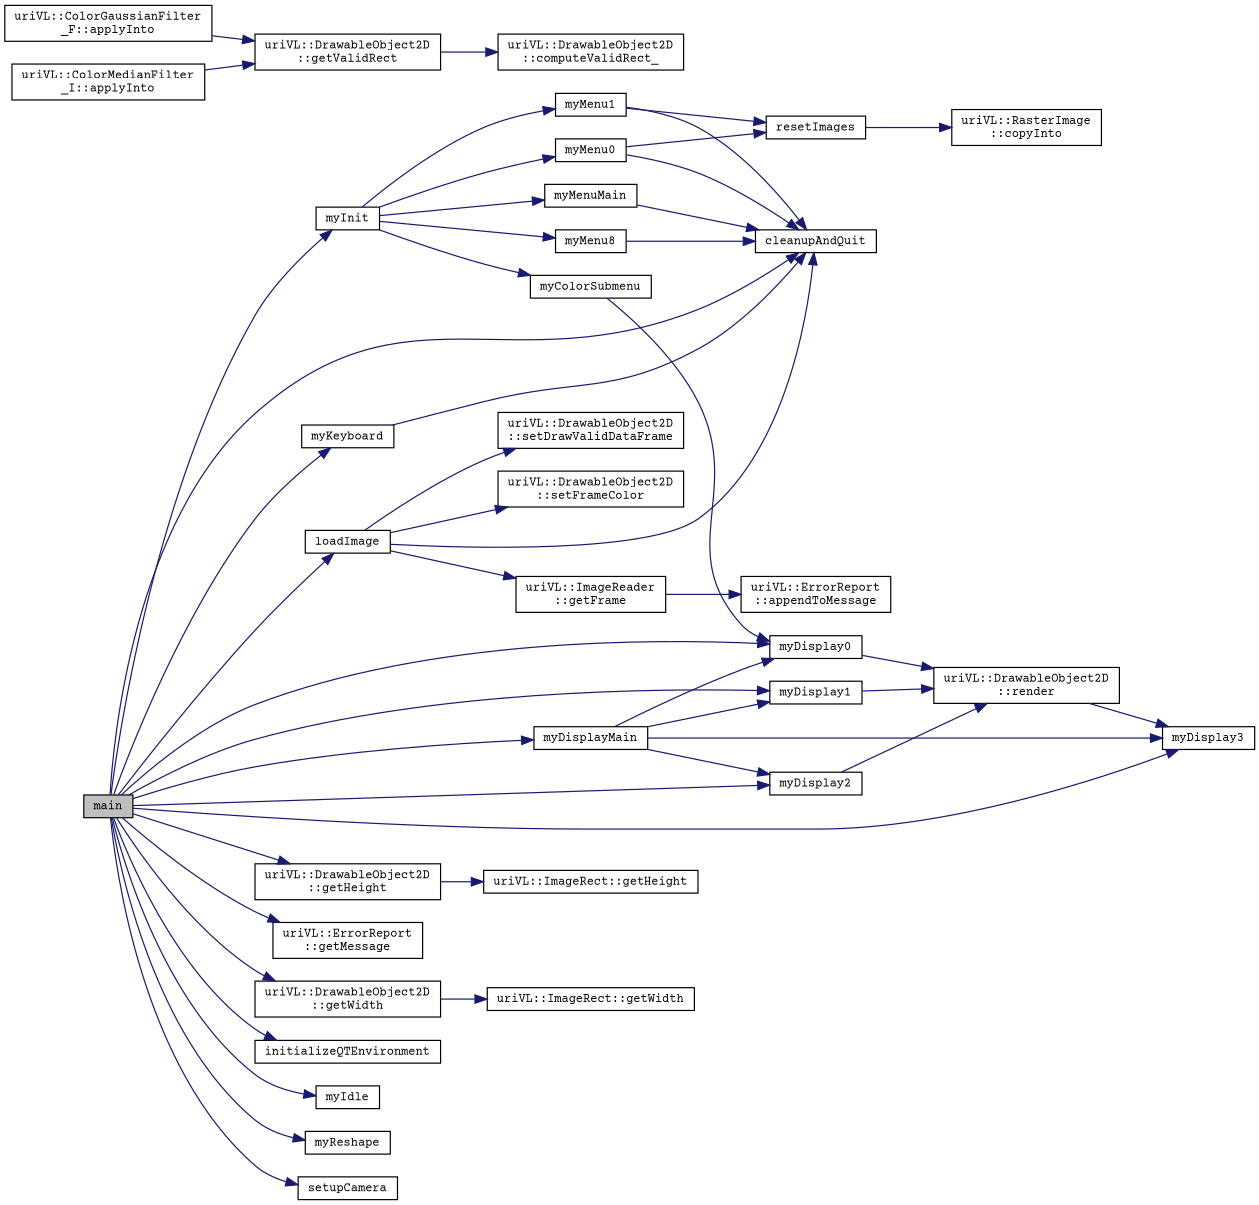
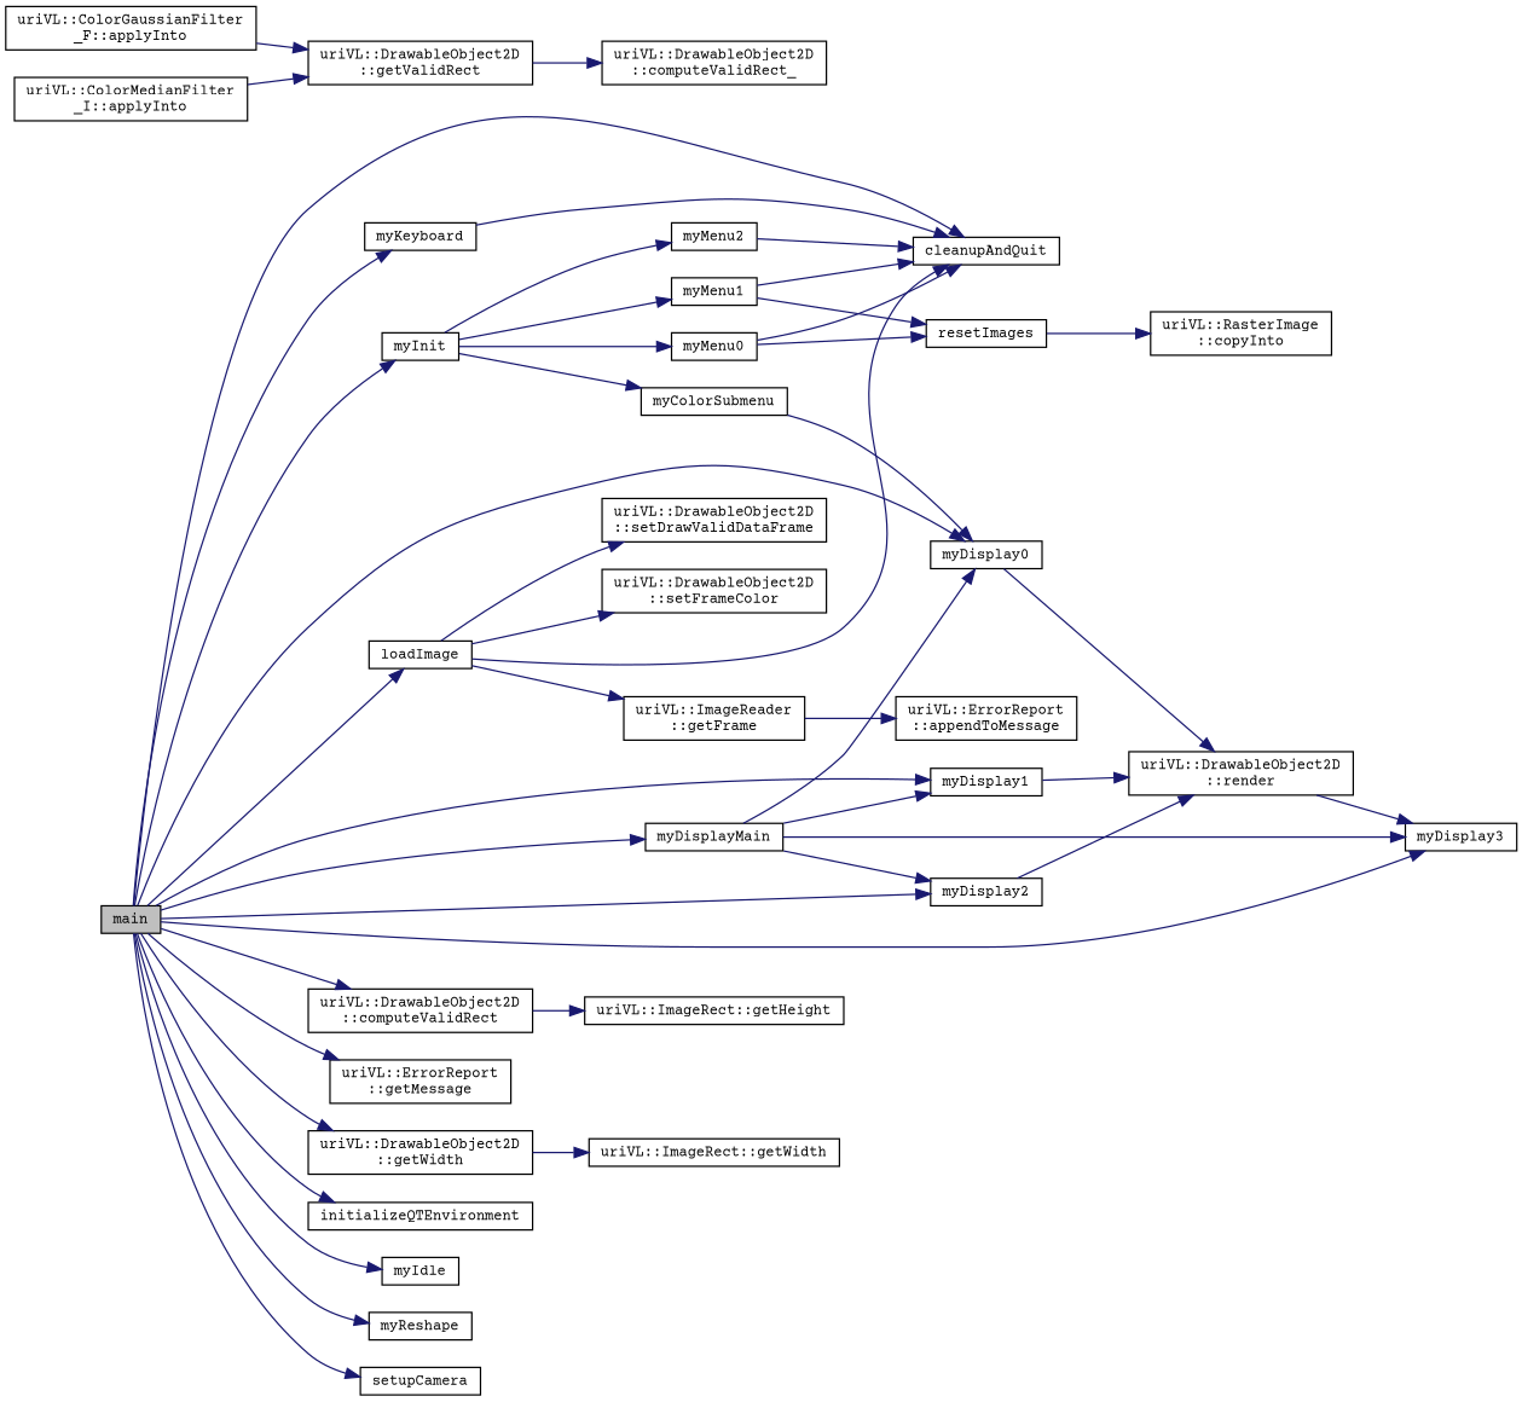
  digraph {
    fontname="Courier Prime"
    rankdir=LR
    node [color=black fillcolor=white fontname="Courier Prime" fontsize=10 shape=record style=filled]
    edge [color=midnightblue fontname="Courier Prime" fontsize=10 labelfontname=Helvetica labelfontsize=10 style=solid]
    n1 [fillcolor=grey75 fontcolor=black height=0.2 label=main width=0.4]
    n2 [height=0.2 label=cleanupAndQuit width=0.4]
-   n3 [height=0.2 label="uriVL::DrawableObject2D\l::getHeight" width=0.4]
+   n3 [height=0.2 label="uriVL::DrawableObject2D\l::computeValidRect" width=0.4]
    n4 [height=0.2 label="uriVL::ErrorReport\l::getMessage" width=0.4]
    n5 [height=0.2 label="uriVL::DrawableObject2D\l::getWidth" width=0.4]
    n6 [height=0.2 label=initializeQTEnvironment width=0.4]
    n7 [height=0.2 label=loadImage width=0.4]
    n8 [height=0.2 label=myDisplay0 width=0.4]
    n9 [height=0.2 label=myDisplay1 width=0.4]
    n10 [height=0.2 label=myDisplay2 width=0.4]
    n11 [height=0.2 label=myDisplay3 width=0.4]
    n12 [height=0.2 label=myDisplayMain width=0.4]
    n13 [height=0.2 label=myIdle width=0.4]
    n14 [height=0.2 label=myInit width=0.4]
    n15 [height=0.2 label=myKeyboard width=0.4]
    n16 [height=0.2 label=myReshape width=0.4]
    n17 [height=0.2 label=setupCamera width=0.4]
    n18 [height=0.2 label="uriVL::ImageRect::getHeight" width=0.4]
    n19 [height=0.2 label="uriVL::ImageRect::getWidth" width=0.4]
    n20 [height=0.2 label="uriVL::ImageReader\l::getFrame" width=0.4]
    n21 [height=0.2 label="uriVL::DrawableObject2D\l::setDrawValidDataFrame" width=0.4]
    n22 [height=0.2 label="uriVL::DrawableObject2D\l::setFrameColor" width=0.4]
    n23 [height=0.2 label="uriVL::DrawableObject2D\l::render" width=0.4]
    n24 [height=0.2 label=myColorSubmenu width=0.4]
-   n25 [height=0.2 label=myMenuMain width=0.4]
    n26 [height=0.2 label=myMenu0 width=0.4]
    n27 [height=0.2 label=myMenu1 width=0.4]
-   n28 [height=0.2 label=myMenu8 width=0.4]
+   n28 [height=0.2 label=myMenu2 width=0.4]
    n29 [height=0.2 label="uriVL::ErrorReport\l::appendToMessage" width=0.4]
    n30 [height=0.2 label=resetImages width=0.4]
    n31 [height=0.2 label="uriVL::RasterImage\l::copyInto" width=0.4]
    n32 [height=0.2 label="uriVL::ColorGaussianFilter\l_F::applyInto" width=0.4]
    n33 [height=0.2 label="uriVL::DrawableObject2D\l::getValidRect" width=0.4]
    n34 [height=0.2 label="uriVL::DrawableObject2D\l::computeValidRect_" width=0.4]
    n35 [height=0.2 label="uriVL::ColorMedianFilter\l_I::applyInto" width=0.4]
    n1 -> n2
    n1 -> n3
    n1 -> n4
    n1 -> n5
    n1 -> n6
    n1 -> n7
    n1 -> n8
    n1 -> n9
    n1 -> n10
    n1 -> n11
    n1 -> n12
    n1 -> n13
    n1 -> n14
    n1 -> n15
    n1 -> n16
    n1 -> n17
    n3 -> n18
    n5 -> n19
    n7 -> n2
    n7 -> n20
    n7 -> n21
    n7 -> n22
    n8 -> n23
    n9 -> n23
    n10 -> n23
    n12 -> n8
    n12 -> n9
    n12 -> n10
    n12 -> n11
    n14 -> n24
-   n14 -> n25
    n14 -> n26
    n14 -> n27
    n14 -> n28
    n15 -> n2
    n20 -> n29
    n23 -> n11
    n24 -> n8
-   n25 -> n2
    n26 -> n2
    n26 -> n30
    n27 -> n2
    n27 -> n30
    n28 -> n2
    n30 -> n31
    n32 -> n33
    n33 -> n34
    n35 -> n33
  }
